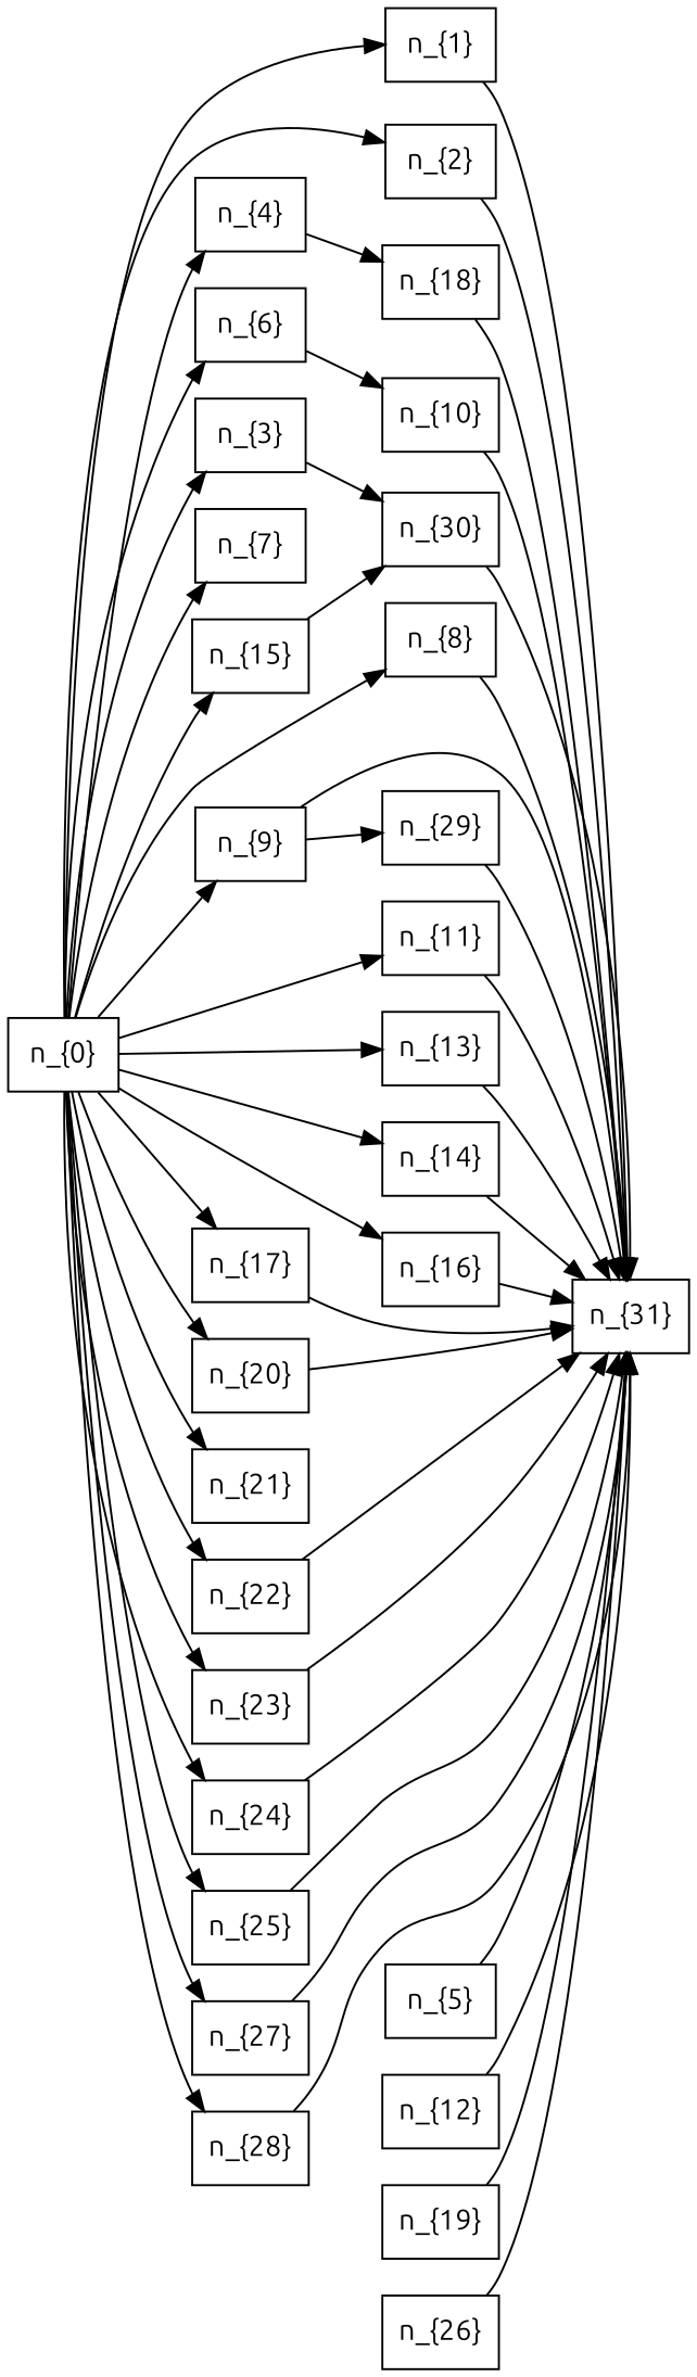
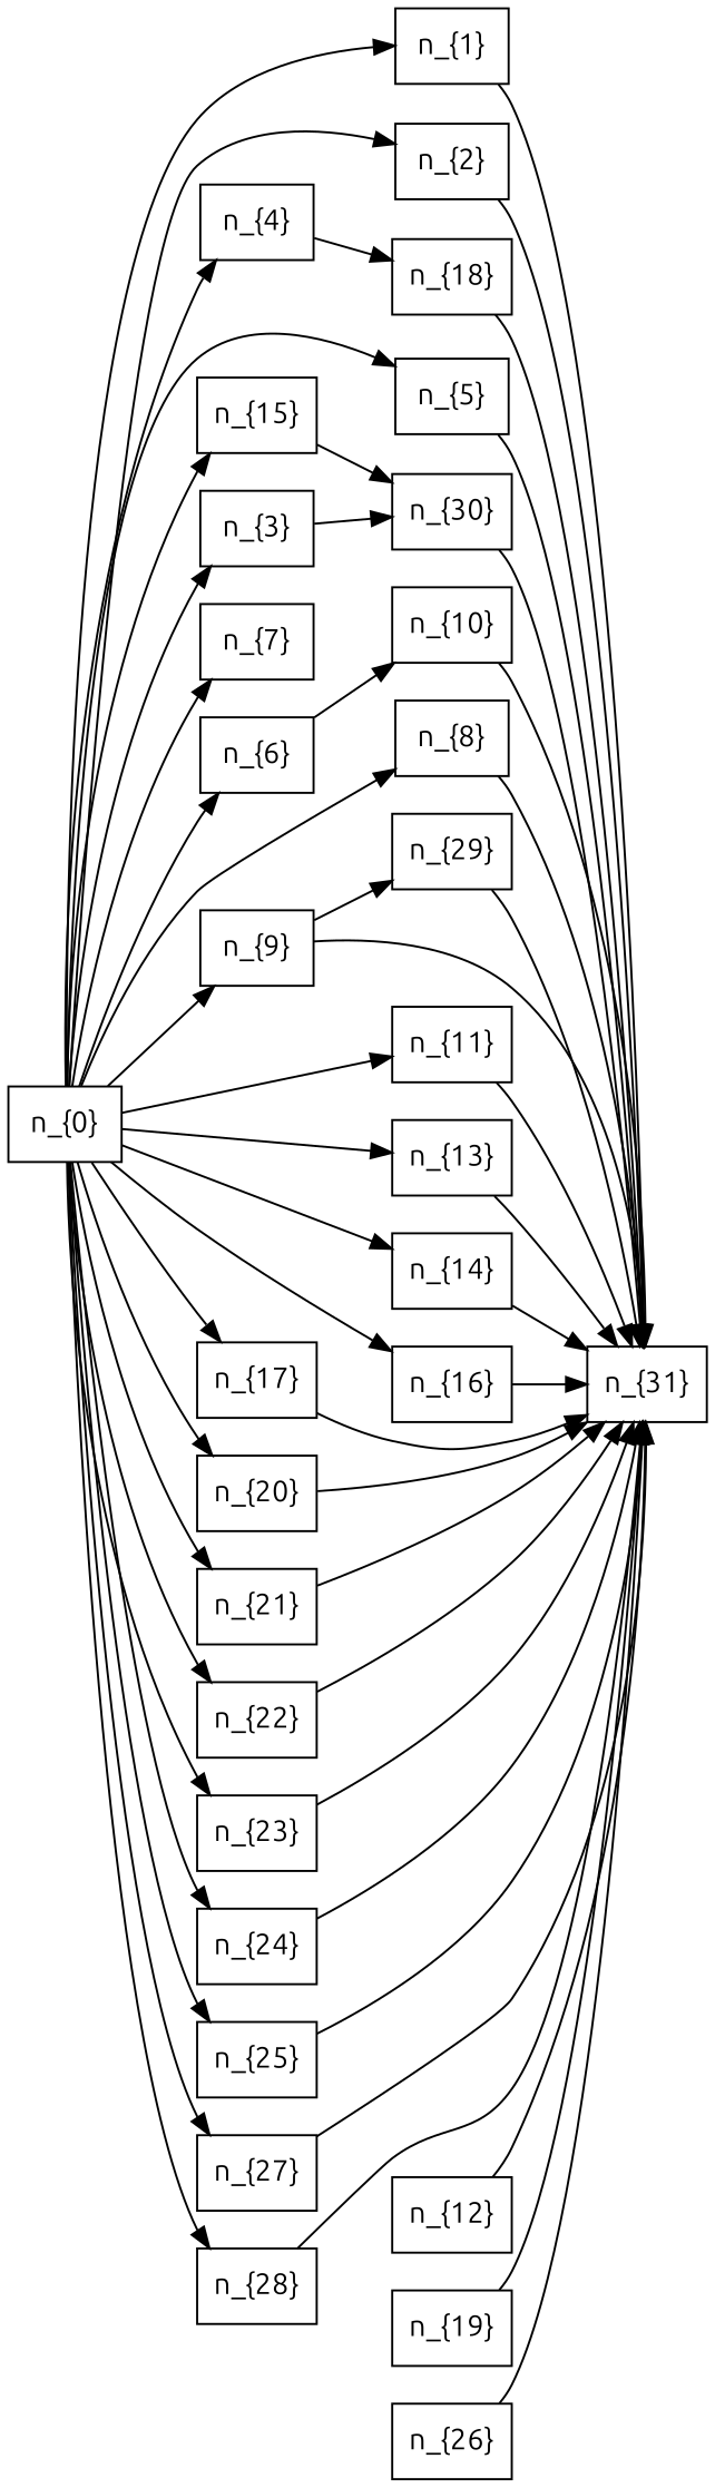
  strict digraph {
    collapsed=0
    cpathlen=1544630
    deadline=5248928
    fontname=Ubuntu
    period=5248928
    rankdir=LR
    workload=9185623
    node [distance=307732 factor=0.591138 fontname=Ubuntu marked=0 object=2 shape=rectangle threads=1 visited=0 wcet=153866 wcetone=153866]
    edge [fontname=Ubuntu]
    "n_{0}" [distance=153866 height=0.5 texlbl="${d:153866, n_{0} = \langle o_{2}, c_1:153866, c(1):153866, F:0.59 \rangle}$" width=0.75]
    "n_{1}" [distance=279971 factor=0.662345 height=0.5 object=28 texlbl="${d:279971, n_{1} = \langle o_{28}, c_1:126105, c(1):126105, F:0.66 \rangle}$" wcet=126105 wcetone=126105 width=0.75]
    "n_{2}" [distance=615326 factor=0.800891 height=0.5 object=6 texlbl="${d:615326, n_{2} = \langle o_{6}, c_1:461460, c(1):461460, F:0.80 \rangle}$" wcet=461460 wcetone=461460 width=0.75]
    "n_{3}" [distance=427334 factor=0.415288 height=0.5 object=14 texlbl="${d:427334, n_{3} = \langle o_{14}, c_1:273468, c(1):273468, F:0.42 \rangle}$" wcet=273468 wcetone=273468 width=0.75]
    "n_{4}" [distance=615326 factor=0.800891 height=0.5 object=6 texlbl="${d:615326, n_{4} = \langle o_{6}, c_1:461460, c(1):461460, F:0.80 \rangle}$" wcet=461460 wcetone=461460 width=0.75]
    "n_{5}" [distance=1067635 factor=0.904876 height=0.5 object=18 texlbl="${d:1067635, n_{5} = \langle o_{18}, c_1:913769, c(1):913769, F:0.90 \rangle}$" wcet=913769 wcetone=913769 width=0.75]
    "n_{6}" [height=0.5 texlbl="${d:307732, n_{6} = \langle o_{2}, c_1:153866, c(1):153866, F:0.59 \rangle}$" width=0.75]
    "n_{7}" [distance=213747 factor=0.300563 height=0.5 object=25 texlbl="${d:213747, n_{7} = \langle o_{25}, c_1:59881, c(1):59881, F:0.30 \rangle}$" wcet=59881 wcetone=59881 width=0.75]
    "n_{8}" [height=0.5 texlbl="${d:307732, n_{8} = \langle o_{2}, c_1:153866, c(1):153866, F:0.59 \rangle}$" width=0.75]
    "n_{9}" [distance=258420 factor=0.682709 height=0.5 object=22 texlbl="${d:258420, n_{9} = \langle o_{22}, c_1:104554, c(1):104554, F:0.68 \rangle}$" wcet=104554 wcetone=104554 width=0.75]
    "n_{11}" [distance=247599 factor=0.438874 height=0.5 object=1 texlbl="${d:247599, n_{11} = \langle o_{1}, c_1:93733, c(1):93733, F:0.44 \rangle}$" wcet=93733 wcetone=93733 width=0.79167]
    "n_{13}" [distance=213747 factor=0.300563 height=0.5 object=25 texlbl="${d:213747, n_{13} = \langle o_{25}, c_1:59881, c(1):59881, F:0.30 \rangle}$" wcet=59881 wcetone=59881 width=0.79167]
    "n_{14}" [distance=1067635 factor=0.904876 height=0.5 object=18 texlbl="${d:1067635, n_{14} = \langle o_{18}, c_1:913769, c(1):913769, F:0.90 \rangle}$" wcet=913769 wcetone=913769 width=0.79167]
    "n_{15}" [distance=192923 factor=2.633100 height=0.5 object=9 texlbl="${d:192923, n_{15} = \langle o_{9}, c_1:39057, c(1):39057, F:2.63 \rangle}$" wcet=39057 wcetone=39057 width=0.79167]
    "n_{16}" [distance=615326 factor=0.800891 height=0.5 object=6 texlbl="${d:615326, n_{16} = \langle o_{6}, c_1:461460, c(1):461460, F:0.80 \rangle}$" wcet=461460 wcetone=461460 width=0.79167]
    "n_{17}" [height=0.5 texlbl="${d:307732, n_{17} = \langle o_{2}, c_1:153866, c(1):153866, F:0.59 \rangle}$" width=0.79167]
    "n_{20}" [distance=615326 factor=0.800891 height=0.5 object=6 texlbl="${d:615326, n_{20} = \langle o_{6}, c_1:461460, c(1):461460, F:0.80 \rangle}$" wcet=461460 wcetone=461460 width=0.79167]
    "n_{21}" [distance=1067635 factor=0.904876 height=0.5 object=18 texlbl="${d:1067635, n_{21} = \langle o_{18}, c_1:913769, c(1):913769, F:0.90 \rangle}$" wcet=913769 wcetone=913769 width=0.79167]
    "n_{22}" [distance=630861 factor=0.973991 height=0.5 object=4 texlbl="${d:630861, n_{22} = \langle o_{4}, c_1:476995, c(1):476995, F:0.97 \rangle}$" wcet=476995 wcetone=476995 width=0.79167]
    "n_{23}" [distance=279971 factor=0.662345 height=0.5 object=28 texlbl="${d:279971, n_{23} = \langle o_{28}, c_1:126105, c(1):126105, F:0.66 \rangle}$" wcet=126105 wcetone=126105 width=0.79167]
    "n_{24}" [height=0.5 texlbl="${d:307732, n_{24} = \langle o_{2}, c_1:153866, c(1):153866, F:0.59 \rangle}$" width=0.79167]
    "n_{25}" [distance=630861 factor=0.973991 height=0.5 object=4 texlbl="${d:630861, n_{25} = \langle o_{4}, c_1:476995, c(1):476995, F:0.97 \rangle}$" wcet=476995 wcetone=476995 width=0.79167]
    "n_{27}" [height=0.5 texlbl="${d:307732, n_{27} = \langle o_{2}, c_1:153866, c(1):153866, F:0.59 \rangle}$" width=0.79167]
    "n_{28}" [distance=630861 factor=0.973991 height=0.5 object=4 texlbl="${d:630861, n_{28} = \langle o_{4}, c_1:476995, c(1):476995, F:0.97 \rangle}$" wcet=476995 wcetone=476995 width=0.79167]
    "n_{31}" [distance=1544630 factor=0.973991 height=0.5 object=4 texlbl="${d:1544630, n_{31} = \langle o_{4}, c_1:476995, c(1):476995, F:0.97 \rangle}$" wcet=476995 wcetone=476995 width=0.79167]
    "n_{30}" [distance=521067 factor=0.438874 height=0.5 object=1 texlbl="${d:521067, n_{30} = \langle o_{1}, c_1:93733, c(1):93733, F:0.44 \rangle}$" wcet=93733 wcetone=93733 width=0.79167]
    "n_{18}" [distance=888794 factor=0.415288 height=0.5 object=14 texlbl="${d:888794, n_{18} = \langle o_{14}, c_1:273468, c(1):273468, F:0.42 \rangle}$" wcet=273468 wcetone=273468 width=0.79167]
    "n_{10}" [distance=461598 height=0.5 texlbl="${d:461598, n_{10} = \langle o_{2}, c_1:153866, c(1):153866, F:0.59 \rangle}$" width=0.79167]
    "n_{29}" [distance=339852 factor=0.662345 height=0.5 object=28 texlbl="${d:339852, n_{29} = \langle o_{28}, c_1:126105, c(1):126105, F:0.66 \rangle}$" wcet=126105 wcetone=126105 width=0.79167]
    "n_{12}" [distance=258420 factor=0.682709 height=0.5 object=22 texlbl="${d:258420, n_{12} = \langle o_{22}, c_1:104554, c(1):104554, F:0.68 \rangle}$" wcet=104554 wcetone=104554 width=0.79167]
    "n_{19}" [distance=192923 factor=2.633100 height=0.5 object=9 texlbl="${d:192923, n_{19} = \langle o_{9}, c_1:39057, c(1):39057, F:2.63 \rangle}$" wcet=39057 wcetone=39057 width=0.79167]
    "n_{26}" [distance=247599 factor=0.438874 height=0.5 object=1 texlbl="${d:247599, n_{26} = \langle o_{1}, c_1:93733, c(1):93733, F:0.44 \rangle}$" wcet=93733 wcetone=93733 width=0.79167]
    "n_{0}" -> "n_{1}"
    "n_{0}" -> "n_{2}"
    "n_{0}" -> "n_{3}"
    "n_{0}" -> "n_{4}"
+   "n_{0}" -> "n_{5}"
    "n_{0}" -> "n_{6}"
    "n_{0}" -> "n_{7}"
    "n_{0}" -> "n_{8}"
    "n_{0}" -> "n_{9}"
    "n_{0}" -> "n_{11}"
    "n_{0}" -> "n_{13}"
    "n_{0}" -> "n_{14}"
    "n_{0}" -> "n_{15}"
    "n_{0}" -> "n_{16}"
    "n_{0}" -> "n_{17}"
    "n_{0}" -> "n_{20}"
    "n_{0}" -> "n_{21}"
    "n_{0}" -> "n_{22}"
    "n_{0}" -> "n_{23}"
    "n_{0}" -> "n_{24}"
    "n_{0}" -> "n_{25}"
    "n_{0}" -> "n_{27}"
    "n_{0}" -> "n_{28}"
    "n_{1}" -> "n_{31}"
    "n_{2}" -> "n_{31}"
    "n_{3}" -> "n_{30}"
    "n_{4}" -> "n_{18}"
    "n_{5}" -> "n_{31}"
    "n_{6}" -> "n_{10}"
    "n_{8}" -> "n_{31}"
    "n_{9}" -> "n_{31}"
    "n_{9}" -> "n_{29}"
    "n_{11}" -> "n_{31}"
    "n_{13}" -> "n_{31}"
    "n_{14}" -> "n_{31}"
    "n_{15}" -> "n_{30}"
    "n_{16}" -> "n_{31}"
    "n_{17}" -> "n_{31}"
    "n_{20}" -> "n_{31}"
+   "n_{21}" -> "n_{31}"
    "n_{22}" -> "n_{31}"
    "n_{23}" -> "n_{31}"
    "n_{24}" -> "n_{31}"
    "n_{25}" -> "n_{31}"
    "n_{27}" -> "n_{31}"
    "n_{28}" -> "n_{31}"
    "n_{30}" -> "n_{31}"
    "n_{18}" -> "n_{31}"
    "n_{10}" -> "n_{31}"
    "n_{29}" -> "n_{31}"
    "n_{12}" -> "n_{31}"
    "n_{19}" -> "n_{31}"
    "n_{26}" -> "n_{31}"
  }
